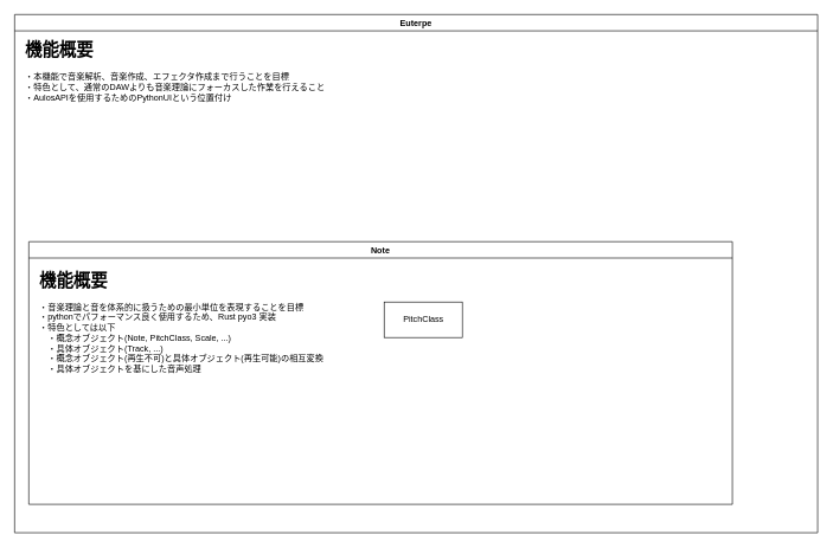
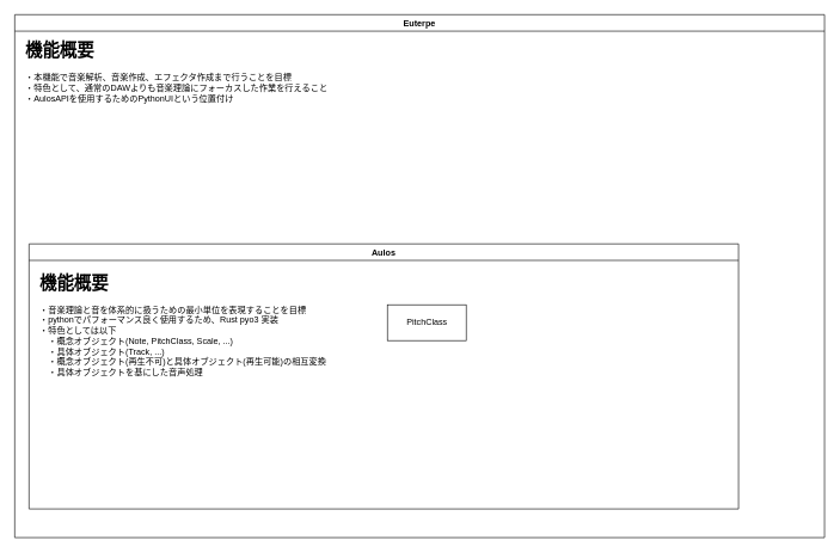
  <mxCell id="0" />
  <mxCell id="1" parent="0" />
  <mxCell id="2" value="Euterpe" style="swimlane;whiteSpace=wrap;html=1;" parent="1" vertex="1"><mxGeometry x="20" y="20" width="1130" height="730" as="geometry"><mxRectangle x="80" y="130" width="90" height="30" as="alternateBounds" /></mxGeometry></mxCell>
- <mxCell id="3" value="Note" style="swimlane;whiteSpace=wrap;html=1;" parent="2" vertex="1"><mxGeometry x="20" y="320" width="990" height="370" as="geometry"><mxRectangle x="20" y="340" width="70" height="30" as="alternateBounds" /></mxGeometry></mxCell>
+ <mxCell id="3" value="Aulos" style="swimlane;whiteSpace=wrap;html=1;" parent="2" vertex="1"><mxGeometry x="20" y="320" width="990" height="370" as="geometry"><mxRectangle x="20" y="340" width="70" height="30" as="alternateBounds" /></mxGeometry></mxCell>
  <mxCell id="4" value="&lt;h1&gt;機能概要&lt;/h1&gt;&lt;p&gt;・音楽理論と音を体系的に扱うための最小単位を表現することを目標&lt;br&gt;・pythonでパフォーマンス良く使用するため、Rust pyo3 実装&lt;br&gt;・特色としては以下&lt;br&gt;　・概念オブジェクト(Note, PitchClass, Scale, ...)&lt;br&gt;　・具体オブジェクト(Track, ...)&lt;br&gt;　・概念オブジェクト(再生不可)と具体オブジェクト(再生可能)の相互変換&lt;br&gt;　・具体オブジェクトを基にした音声処理&lt;/p&gt;" style="text;html=1;strokeColor=none;fillColor=none;spacing=5;spacingTop=-20;whiteSpace=wrap;overflow=hidden;rounded=0;" parent="3" vertex="1"><mxGeometry x="10" y="35" width="460" height="195" as="geometry" /></mxCell>
  <mxCell id="5" value="PitchClass" style="html=1;" parent="3" vertex="1"><mxGeometry x="500" y="85" width="110" height="50" as="geometry" /></mxCell>
  <mxCell id="6" value="&lt;h1&gt;機能概要&lt;/h1&gt;&lt;p&gt;・本機能で音楽解析、音楽作成、エフェクタ作成まで行うことを目標&lt;br&gt;・特色として、通常のDAWよりも音楽理論にフォーカスした作業を行えること&lt;br&gt;・AulosAPIを使用するためのPythonUIという位置付け&lt;br&gt;&lt;/p&gt;" style="text;html=1;strokeColor=none;fillColor=none;spacing=5;spacingTop=-20;whiteSpace=wrap;overflow=hidden;rounded=0;" parent="2" vertex="1"><mxGeometry x="10" y="30" width="660" height="110" as="geometry" /></mxCell>
